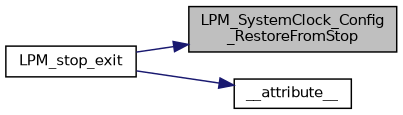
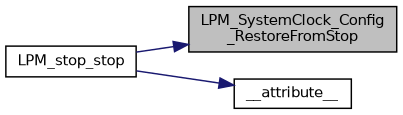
  digraph {
    rankdir=RL
    node [color=black fillcolor=white fontname=Helvetica fontsize=10 shape=record style=filled]
    edge [color=midnightblue dir=back fontname=Helvetica fontsize=10 labelfontname=Helvetica labelfontsize=10 style=solid]
    n1 [fillcolor=grey75 fontcolor=black height=0.2 label="LPM_SystemClock_Config\l_RestoreFromStop" width=0.4]
-   n2 [height=0.2 label=LPM_stop_exit width=0.4]
+   n2 [height=0.2 label=LPM_stop_stop width=0.4]
    n3 [height=0.2 label=__attribute__ width=0.4]
    n1 -> n2
    n3 -> n2
  }
